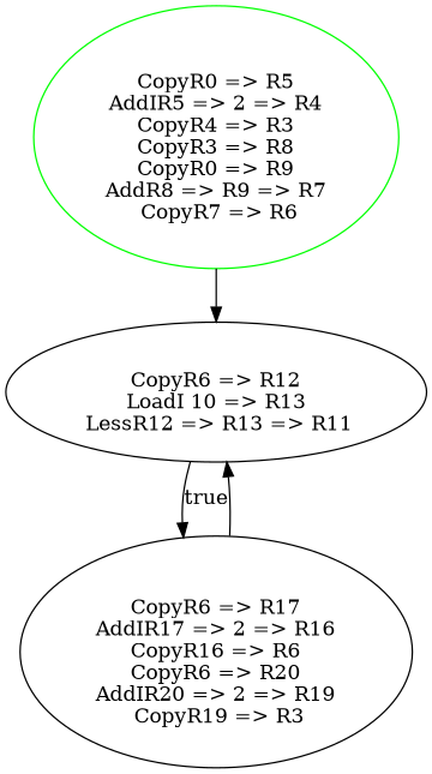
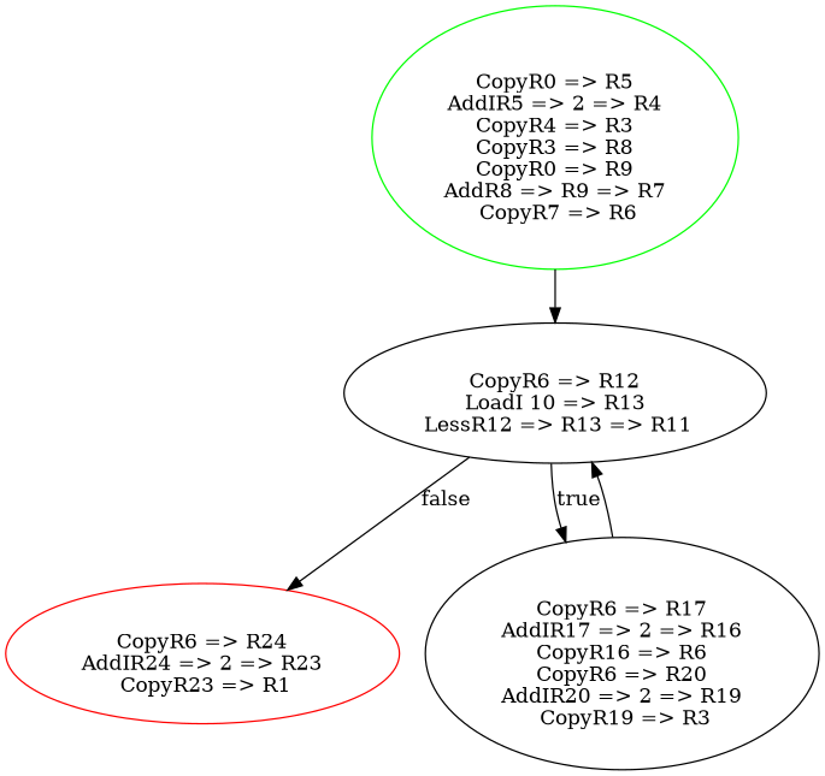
  digraph {
    n1 [color=green label=" \n CopyR0 => R5 \n AddIR5 => 2 => R4 \n CopyR4 => R3 \n CopyR3 => R8 \n CopyR0 => R9 \n AddR8 => R9 => R7 \n CopyR7 => R6" shape=ellipse]
    n2 [label=" \n CopyR6 => R12 \n LoadI 10 => R13 \n LessR12 => R13 => R11"]
+   n3 [color=red label=" \n CopyR6 => R24 \n AddIR24 => 2 => R23 \n CopyR23 => R1" shape=ellipse]
    n4 [label=" \n CopyR6 => R17 \n AddIR17 => 2 => R16 \n CopyR16 => R6 \n CopyR6 => R20 \n AddIR20 => 2 => R19 \n CopyR19 => R3"]
    n1 -> n2
+   n2 -> n3 [label=false]
    n2 -> n4 [label=true]
    n4 -> n2
  }
